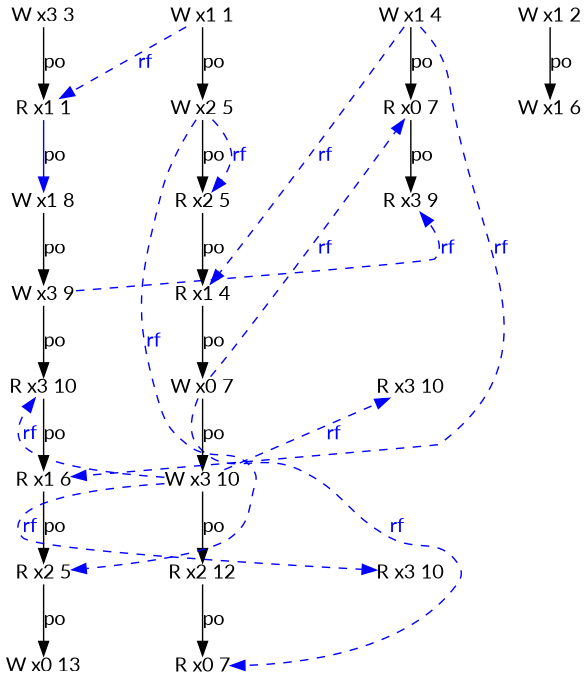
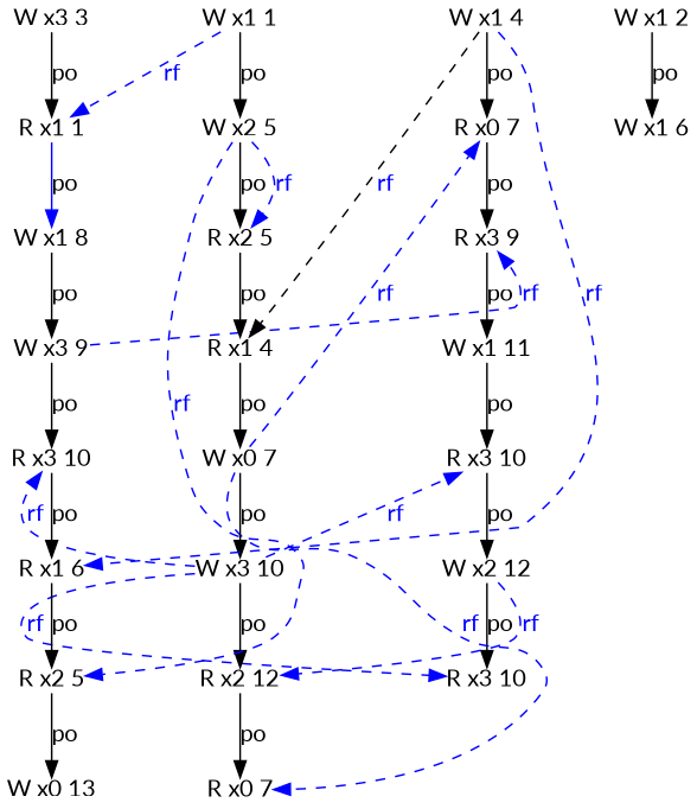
  digraph {
    fontname=Lato
    node [fontname=Lato idx=1 loc=1 shape=plain th=0 type=W]
    edge [fontname=Lato]
+   n1 [idx=5 label="W x2 12" loc=2 th=3]
    n2 [idx=6 label="R x3 10" loc=3 th=3 type=R]
    n3 [idx=6 label="R x2 12" loc=2 type=R]
    n4 [idx=7 label="R x0 7" loc=0 type=R]
    n5 [idx=3 label="R x1 4" type=R]
    n6 [idx=4 label="W x0 7" loc=0]
    n7 [label="R x0 7" loc=0 th=3 type=R]
    n8 [idx=5 label="W x3 10" loc=3]
    n9 [idx=0 label="W x3 3" loc=3 th=2]
    n10 [label="R x1 1" th=2 type=R]
    n11 [idx=2 label="W x1 8" th=2]
    n12 [idx=2 label="R x3 9" loc=3 th=3 type=R]
    n13 [idx=4 label="R x3 10" loc=3 th=2 type=R]
    n14 [idx=4 label="R x3 10" loc=3 th=3 type=R]
    n15 [idx=3 label="W x3 9" loc=3 th=2]
    n16 [idx=5 label="R x1 6" th=2 type=R]
+   n17 [idx=3 label="W x1 11" th=3]
    n18 [idx=7 label="W x0 13" loc=0 th=2]
    n19 [idx=6 label="R x2 5" loc=2 th=2 type=R]
    n20 [idx=2 label="R x2 5" loc=2 type=R]
    n21 [idx=0 label="W x1 1"]
    n22 [label="W x2 5" loc=2]
    n23 [idx=0 label="W x1 2" th=1]
    n24 [label="W x1 6" th=1]
    n25 [idx=0 label="W x1 4" th=3]
+   n1 -> n2 [label=po]
+   n1 -> n3 [color=blue constraint=false fontcolor=blue from_idx=5 from_th=3 label=rf style=dashed to_idx=6 to_th=0]
    n3 -> n4 [label=po]
    n5 -> n6 [label=po]
    n6 -> n4 [color=blue constraint=false fontcolor=blue from_idx=4 from_th=0 label=rf style=dashed to_idx=7 to_th=0]
    n6 -> n7 [color=blue constraint=false fontcolor=blue from_idx=4 from_th=0 label=rf style=dashed to_idx=1 to_th=3]
    n6 -> n8 [label=po]
    n7 -> n12 [label=po]
    n8 -> n2 [color=blue constraint=false fontcolor=blue from_idx=5 from_th=0 label=rf style=dashed to_idx=6 to_th=3]
    n8 -> n3 [label=po]
    n8 -> n13 [color=blue constraint=false fontcolor=blue from_idx=5 from_th=0 label=rf style=dashed to_idx=4 to_th=2]
    n8 -> n14 [color=blue constraint=false fontcolor=blue from_idx=5 from_th=0 label=rf style=dashed to_idx=4 to_th=3]
    n9 -> n10 [label=po]
    n10 -> n11 [color=blue label=po]
    n11 -> n15 [label=po]
+   n12 -> n17 [label=po]
    n13 -> n16 [label=po]
+   n14 -> n1 [label=po]
    n15 -> n12 [color=blue constraint=false fontcolor=blue from_idx=3 from_th=2 label=rf style=dashed to_idx=2 to_th=3]
    n15 -> n13 [label=po]
    n16 -> n19 [label=po]
+   n17 -> n14 [label=po]
    n19 -> n18 [label=po]
    n20 -> n5 [label=po]
    n21 -> n10 [color=blue constraint=false fontcolor=blue from_idx=0 from_th=0 label=rf style=dashed to_idx=1 to_th=2]
    n21 -> n22 [label=po]
    n22 -> n19 [color=blue constraint=false fontcolor=blue from_idx=1 from_th=0 label=rf style=dashed to_idx=6 to_th=2]
    n22 -> n20 [label=po]
    n22 -> n20 [color=blue constraint=false fontcolor=blue from_idx=1 from_th=0 label=rf style=dashed to_idx=2 to_th=0]
    n23 -> n24 [label=po]
-   n25 -> n5 [color=blue constraint=false fontcolor=blue from_idx=0 from_th=3 label=rf style=dashed to_idx=3 to_th=0]
+   n25 -> n5 [color=black constraint=false fontcolor=blue from_idx=0 from_th=3 label=rf style=dashed to_idx=3 to_th=0]
    n25 -> n7 [label=po]
    n25 -> n16 [color=blue constraint=false fontcolor=blue from_idx=1 from_th=1 label=rf style=dashed to_idx=5 to_th=2]
  }
